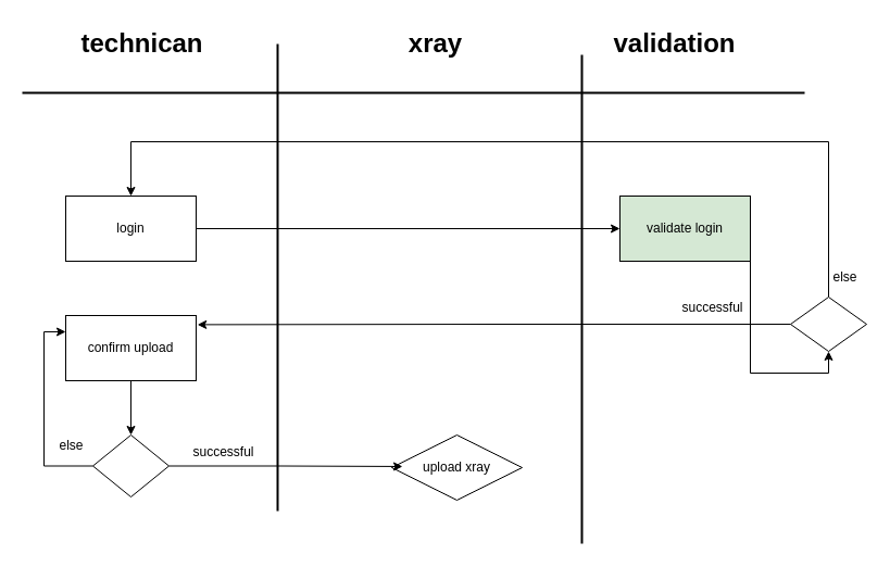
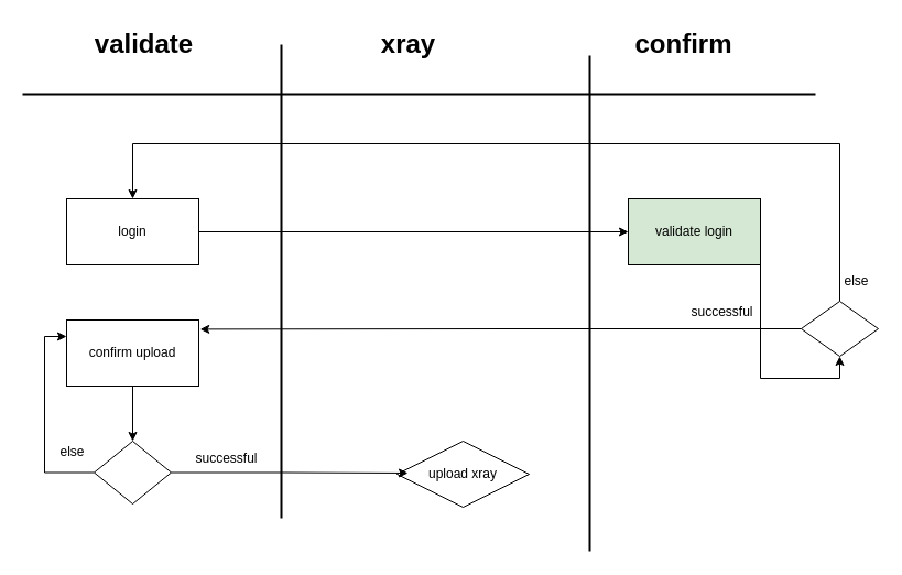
  <mxCell id="0" />
  <mxCell id="1" parent="0" />
  <mxCell id="2" value="" parent="1" vertex="1" style="rounded=0;whiteSpace=wrap;html=1;"><mxGeometry as="geometry" height="60" width="120" y="180" x="60" /></mxCell>
  <mxCell id="3" value="" parent="1" vertex="1" style="rounded=0;whiteSpace=wrap;html=1;"><mxGeometry as="geometry" height="60" width="120" y="290" x="60" /></mxCell>
  <mxCell id="4" parent="1" style="edgeStyle=orthogonalEdgeStyle;rounded=0;orthogonalLoop=1;jettySize=auto;html=1;exitX=1;exitY=1;exitDx=0;exitDy=0;entryX=0.5;entryY=1;entryDx=0;entryDy=0;" edge="1" target="15" source="5"><mxGeometry as="geometry" relative="1" /></mxCell>
  <mxCell id="5" value="validate login" parent="1" vertex="1" style="rounded=0;whiteSpace=wrap;html=1;fillColor=#d5e8d4;"><mxGeometry as="geometry" height="60" width="120" y="180" x="570" /></mxCell>
- <mxCell id="6" value="technican" parent="1" vertex="1" style="text;strokeColor=none;fillColor=none;html=1;fontSize=24;fontStyle=1;verticalAlign=middle;align=center;"><mxGeometry as="geometry" height="40" width="100" y="20" x="80" /></mxCell>
- <mxCell id="7" value="xray" parent="1" vertex="1" style="text;strokeColor=none;fillColor=none;html=1;fontSize=24;fontStyle=1;verticalAlign=middle;align=center;"><mxGeometry x="350" y="20" as="geometry" height="40" width="100" /></mxCell>
- <mxCell id="8" value="validation" parent="1" vertex="1" style="text;strokeColor=none;fillColor=none;html=1;fontSize=24;fontStyle=1;verticalAlign=middle;align=center;"><mxGeometry as="geometry" height="40" width="100" y="20" x="570" /></mxCell>
+ <mxCell id="6" value="validate" parent="1" vertex="1" style="text;strokeColor=none;fillColor=none;html=1;fontSize=24;fontStyle=1;verticalAlign=middle;align=center;"><mxGeometry as="geometry" height="40" width="100" y="20" x="80" /></mxCell>
+ <mxCell id="7" value="xray" parent="1" vertex="1" style="text;strokeColor=none;fillColor=none;html=1;fontSize=24;fontStyle=1;verticalAlign=middle;align=center;"><mxGeometry as="geometry" height="40" width="100" y="20" x="320" /></mxCell>
+ <mxCell id="8" value="confirm" parent="1" vertex="1" style="text;strokeColor=none;fillColor=none;html=1;fontSize=24;fontStyle=1;verticalAlign=middle;align=center;"><mxGeometry as="geometry" height="40" width="100" y="20" x="570" /></mxCell>
  <mxCell id="9" value="" parent="1" vertex="1" style="line;strokeWidth=2;direction=south;html=1;"><mxGeometry as="geometry" height="430" width="10" y="40" x="250" /></mxCell>
  <mxCell id="10" value="" parent="1" vertex="1" style="line;strokeWidth=2;direction=south;html=1;"><mxGeometry as="geometry" height="450" width="10" y="50" x="530" /></mxCell>
  <mxCell id="11" value="" parent="1" vertex="1" style="line;strokeWidth=2;direction=west;html=1;"><mxGeometry as="geometry" height="10" width="720" y="80" x="20" /></mxCell>
  <mxCell id="12" value="login" parent="1" vertex="1" style="text;html=1;align=center;verticalAlign=middle;resizable=0;points=[];autosize=1;"><mxGeometry as="geometry" height="20" width="40" y="200" x="100" /></mxCell>
  <mxCell id="13" parent="1" style="edgeStyle=orthogonalEdgeStyle;rounded=0;orthogonalLoop=1;jettySize=auto;html=1;exitX=0.5;exitY=0;exitDx=0;exitDy=0;entryX=0.5;entryY=0;entryDx=0;entryDy=0;" edge="1" target="2" source="15"><mxGeometry as="geometry" relative="1"><Array as="points"><mxPoint y="130" x="762" /><mxPoint y="130" x="120" /></Array></mxGeometry></mxCell>
  <mxCell id="14" parent="1" style="edgeStyle=orthogonalEdgeStyle;rounded=0;orthogonalLoop=1;jettySize=auto;html=1;exitX=0;exitY=0.5;exitDx=0;exitDy=0;entryX=1.01;entryY=0.14;entryDx=0;entryDy=0;entryPerimeter=0;" edge="1" target="20" source="15"><mxGeometry as="geometry" relative="1" /></mxCell>
  <mxCell id="15" value="" parent="1" vertex="1" style="rhombus;whiteSpace=wrap;html=1;"><mxGeometry as="geometry" height="50" width="70" y="273" x="727" /></mxCell>
  <mxCell id="16" value="successful" parent="1" vertex="1" style="text;html=1;align=center;verticalAlign=middle;resizable=0;points=[];autosize=1;"><mxGeometry as="geometry" height="20" width="70" y="273" x="620" /></mxCell>
  <mxCell id="17" parent="1" style="edgeStyle=orthogonalEdgeStyle;rounded=0;orthogonalLoop=1;jettySize=auto;html=1;exitX=1;exitY=0.5;exitDx=0;exitDy=0;entryX=0;entryY=0.5;entryDx=0;entryDy=0;" edge="1" target="5" source="18"><mxGeometry as="geometry" relative="1" /></mxCell>
  <mxCell id="18" value="login" parent="1" vertex="1" style="rounded=0;whiteSpace=wrap;html=1;"><mxGeometry as="geometry" height="60" width="120" y="180" x="60" /></mxCell>
  <mxCell id="19" parent="1" style="edgeStyle=orthogonalEdgeStyle;rounded=0;orthogonalLoop=1;jettySize=auto;html=1;exitX=0.5;exitY=1;exitDx=0;exitDy=0;entryX=0.5;entryY=0;entryDx=0;entryDy=0;" edge="1" target="25" source="20"><mxGeometry as="geometry" relative="1" /></mxCell>
  <mxCell id="20" value="confirm upload" parent="1" vertex="1" style="rounded=0;whiteSpace=wrap;html=1;"><mxGeometry as="geometry" height="60" width="120" y="290" x="60" /></mxCell>
  <mxCell id="21" value="else" parent="1" vertex="1" style="text;html=1;align=center;verticalAlign=middle;resizable=0;points=[];autosize=1;"><mxGeometry as="geometry" height="20" width="40" y="245" x="757" /></mxCell>
  <mxCell id="22" value="upload xray" parent="1" vertex="1" style="rhombus;whiteSpace=wrap;html=1;"><mxGeometry as="geometry" height="60" width="120" y="400" x="360" /></mxCell>
  <mxCell id="23" parent="1" style="edgeStyle=orthogonalEdgeStyle;rounded=0;orthogonalLoop=1;jettySize=auto;html=1;exitX=1;exitY=0.5;exitDx=0;exitDy=0;entryX=0.083;entryY=0.483;entryDx=0;entryDy=0;entryPerimeter=0;" edge="1" target="22" source="25"><mxGeometry as="geometry" relative="1" /></mxCell>
  <mxCell id="24" parent="1" style="edgeStyle=orthogonalEdgeStyle;rounded=0;orthogonalLoop=1;jettySize=auto;html=1;exitX=0;exitY=0.5;exitDx=0;exitDy=0;entryX=0;entryY=0.25;entryDx=0;entryDy=0;" edge="1" target="20" source="25"><mxGeometry as="geometry" relative="1" /></mxCell>
  <mxCell id="25" value="" parent="1" vertex="1" style="rhombus;whiteSpace=wrap;html=1;"><mxGeometry as="geometry" height="57" width="70" y="400" x="85" /></mxCell>
  <mxCell id="26" value="successful" parent="1" vertex="1" style="text;html=1;align=center;verticalAlign=middle;resizable=0;points=[];autosize=1;"><mxGeometry as="geometry" height="20" width="70" y="406" x="170" /></mxCell>
  <mxCell id="27" value="else" parent="1" vertex="1" style="text;html=1;align=center;verticalAlign=middle;resizable=0;points=[];autosize=1;"><mxGeometry as="geometry" height="20" width="40" y="400" x="45" /></mxCell>
